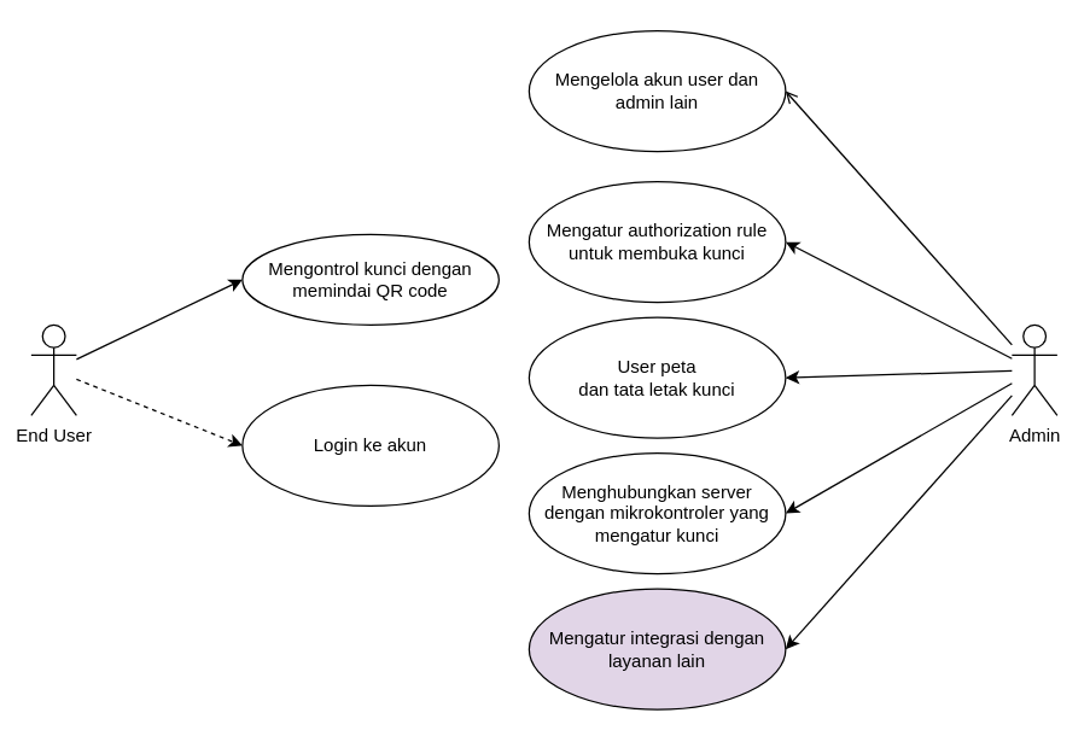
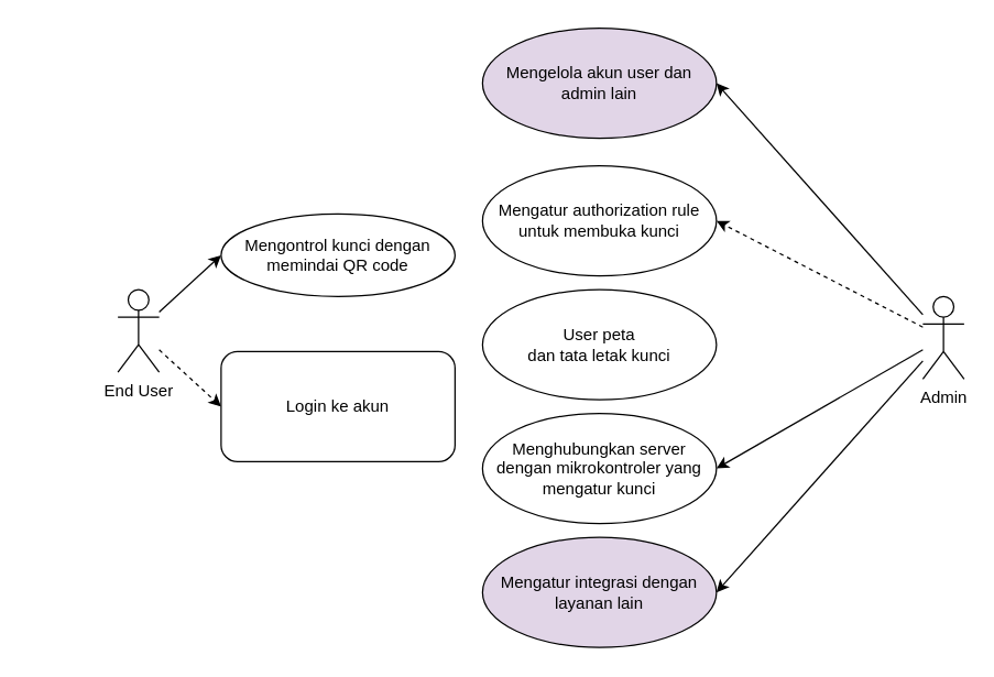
  <mxCell id="0" />
  <mxCell id="1" parent="0" />
  <mxCell id="2" style="edgeStyle=none;html=1;entryX=1;entryY=0.5;entryDx=0;entryDy=0;" parent="1" source="7" target="12" edge="1"><mxGeometry relative="1" as="geometry" /></mxCell>
  <mxCell id="3" style="edgeStyle=none;html=1;entryX=1;entryY=0.5;entryDx=0;entryDy=0;" parent="1" source="7" target="11" edge="1"><mxGeometry relative="1" as="geometry" /></mxCell>
- <mxCell id="4" style="edgeStyle=none;html=1;entryX=1;entryY=0.5;entryDx=0;entryDy=0;" parent="1" source="7" target="16" edge="1"><mxGeometry relative="1" as="geometry" /></mxCell>
- <mxCell id="5" style="edgeStyle=none;html=1;entryX=1;entryY=0.5;entryDx=0;entryDy=0;" parent="1" source="7" target="14" edge="1"><mxGeometry relative="1" as="geometry" /></mxCell>
- <mxCell id="6" style="edgeStyle=none;html=1;entryX=1;entryY=0.5;entryDx=0;entryDy=0;endArrow=open;" parent="1" source="7" target="15" edge="1"><mxGeometry relative="1" as="geometry" /></mxCell>
+ <mxCell id="5" style="edgeStyle=none;html=1;entryX=1;entryY=0.5;entryDx=0;entryDy=0;dashed=1;" parent="1" source="7" target="14" edge="1"><mxGeometry relative="1" as="geometry" /></mxCell>
+ <mxCell id="6" style="edgeStyle=none;html=1;entryX=1;entryY=0.5;entryDx=0;entryDy=0;" parent="1" source="7" target="15" edge="1"><mxGeometry relative="1" as="geometry" /></mxCell>
  <mxCell id="7" value="Admin" style="shape=umlActor;verticalLabelPosition=bottom;verticalAlign=top;html=1;outlineConnect=0;" parent="1" vertex="1"><mxGeometry x="670" y="215" width="30" height="60" as="geometry" /></mxCell>
  <mxCell id="8" style="edgeStyle=none;html=1;entryX=0;entryY=0.5;entryDx=0;entryDy=0;" parent="1" source="10" target="13" edge="1"><mxGeometry relative="1" as="geometry" /></mxCell>
  <mxCell id="9" style="edgeStyle=none;html=1;entryX=0;entryY=0.5;entryDx=0;entryDy=0;dashed=1;" parent="1" source="10" target="17" edge="1"><mxGeometry relative="1" as="geometry" /></mxCell>
- <mxCell id="10" value="End User" style="shape=umlActor;verticalLabelPosition=bottom;verticalAlign=top;html=1;outlineConnect=0;" parent="1" vertex="1"><mxGeometry y="215" width="30" height="60" as="geometry" x="20" /></mxCell>
+ <mxCell id="10" value="End User" style="shape=umlActor;verticalLabelPosition=bottom;verticalAlign=top;html=1;outlineConnect=0;" parent="1" vertex="1"><mxGeometry x="85" y="210" width="30" height="60" as="geometry" /></mxCell>
  <mxCell id="11" value="Menghubungkan server dengan mikrokontroler yang mengatur kunci" style="ellipse;whiteSpace=wrap;html=1;" parent="1" vertex="1"><mxGeometry x="350" y="300" width="170" height="80" as="geometry" /></mxCell>
  <mxCell id="12" value="Mengatur integrasi dengan&lt;br&gt;layanan lain" style="ellipse;whiteSpace=wrap;html=1;fillColor=#e1d5e7;" parent="1" vertex="1"><mxGeometry x="350" y="390" width="170" height="80" as="geometry" /></mxCell>
  <mxCell id="13" value="Mengontrol kunci dengan memindai QR code" style="ellipse;whiteSpace=wrap;html=1;" parent="1" vertex="1"><mxGeometry x="160" y="155" width="170" height="60" as="geometry" /></mxCell>
  <mxCell id="14" value="Mengatur authorization rule untuk membuka kunci" style="ellipse;whiteSpace=wrap;html=1;" parent="1" vertex="1"><mxGeometry x="350" y="120" width="170" height="80" as="geometry" /></mxCell>
- <mxCell id="15" value="Mengelola akun user dan admin lain" style="ellipse;whiteSpace=wrap;html=1;" parent="1" vertex="1"><mxGeometry x="350" y="20" width="170" height="80" as="geometry" /></mxCell>
+ <mxCell id="15" value="Mengelola akun user dan admin lain" style="ellipse;whiteSpace=wrap;html=1;fillColor=#e1d5e7;" parent="1" vertex="1"><mxGeometry x="350" y="20" width="170" height="80" as="geometry" /></mxCell>
  <mxCell id="16" value="User peta&lt;br&gt;dan tata letak kunci" style="ellipse;whiteSpace=wrap;html=1;" parent="1" vertex="1"><mxGeometry x="350" y="210" width="170" height="80" as="geometry" /></mxCell>
- <mxCell id="17" value="Login ke akun" style="ellipse;whiteSpace=wrap;html=1;" parent="1" vertex="1"><mxGeometry x="160" y="255" width="170" height="80" as="geometry" /></mxCell>
+ <mxCell id="17" value="Login ke akun" style="whiteSpace=wrap;html=1;rounded=1;" parent="1" vertex="1"><mxGeometry x="160" y="255" width="170" height="80" as="geometry" /></mxCell>
